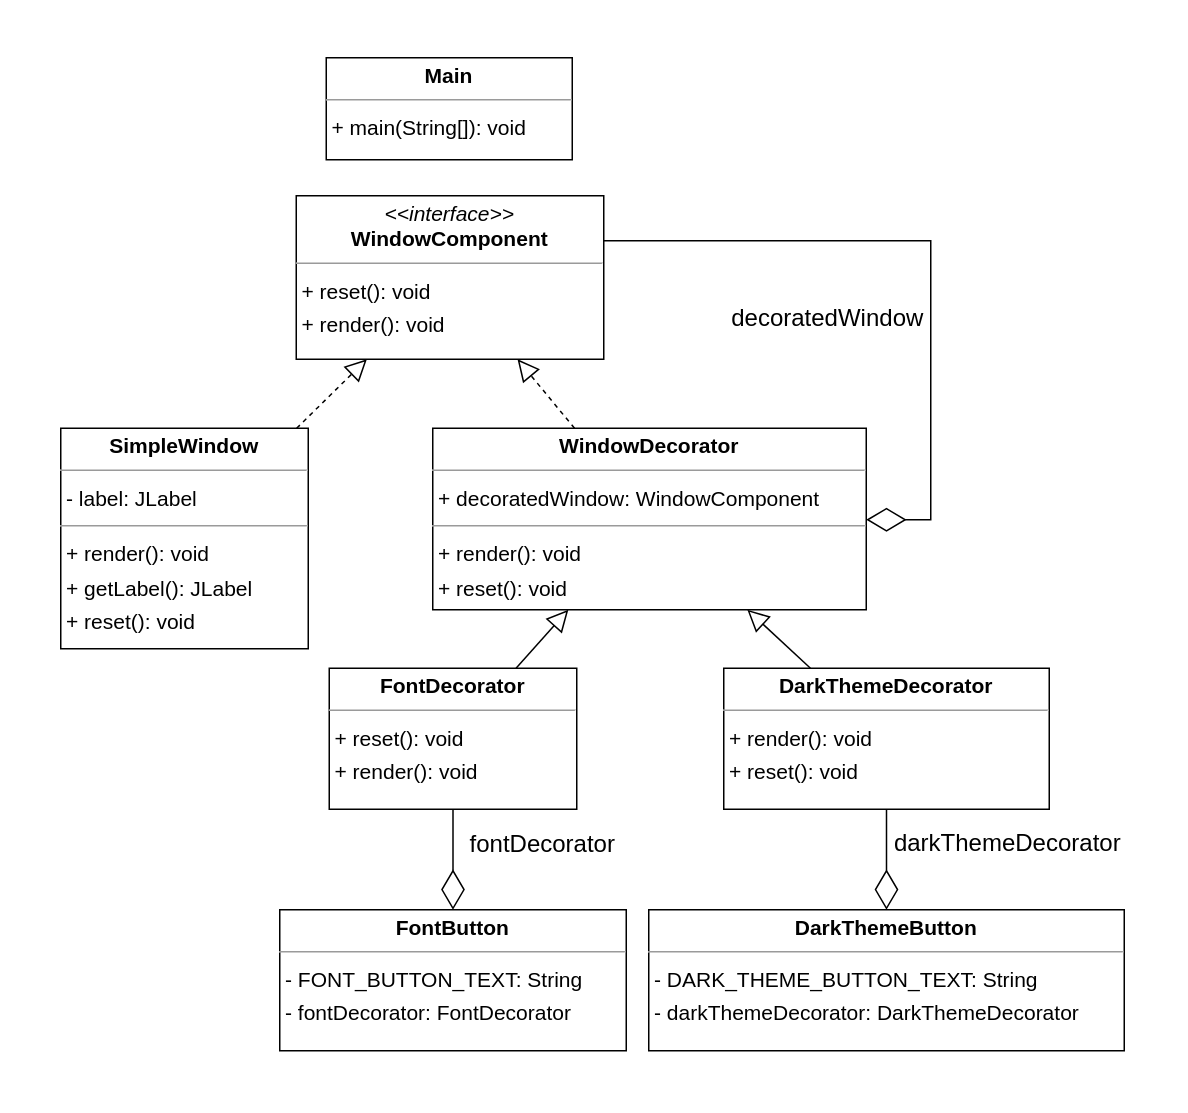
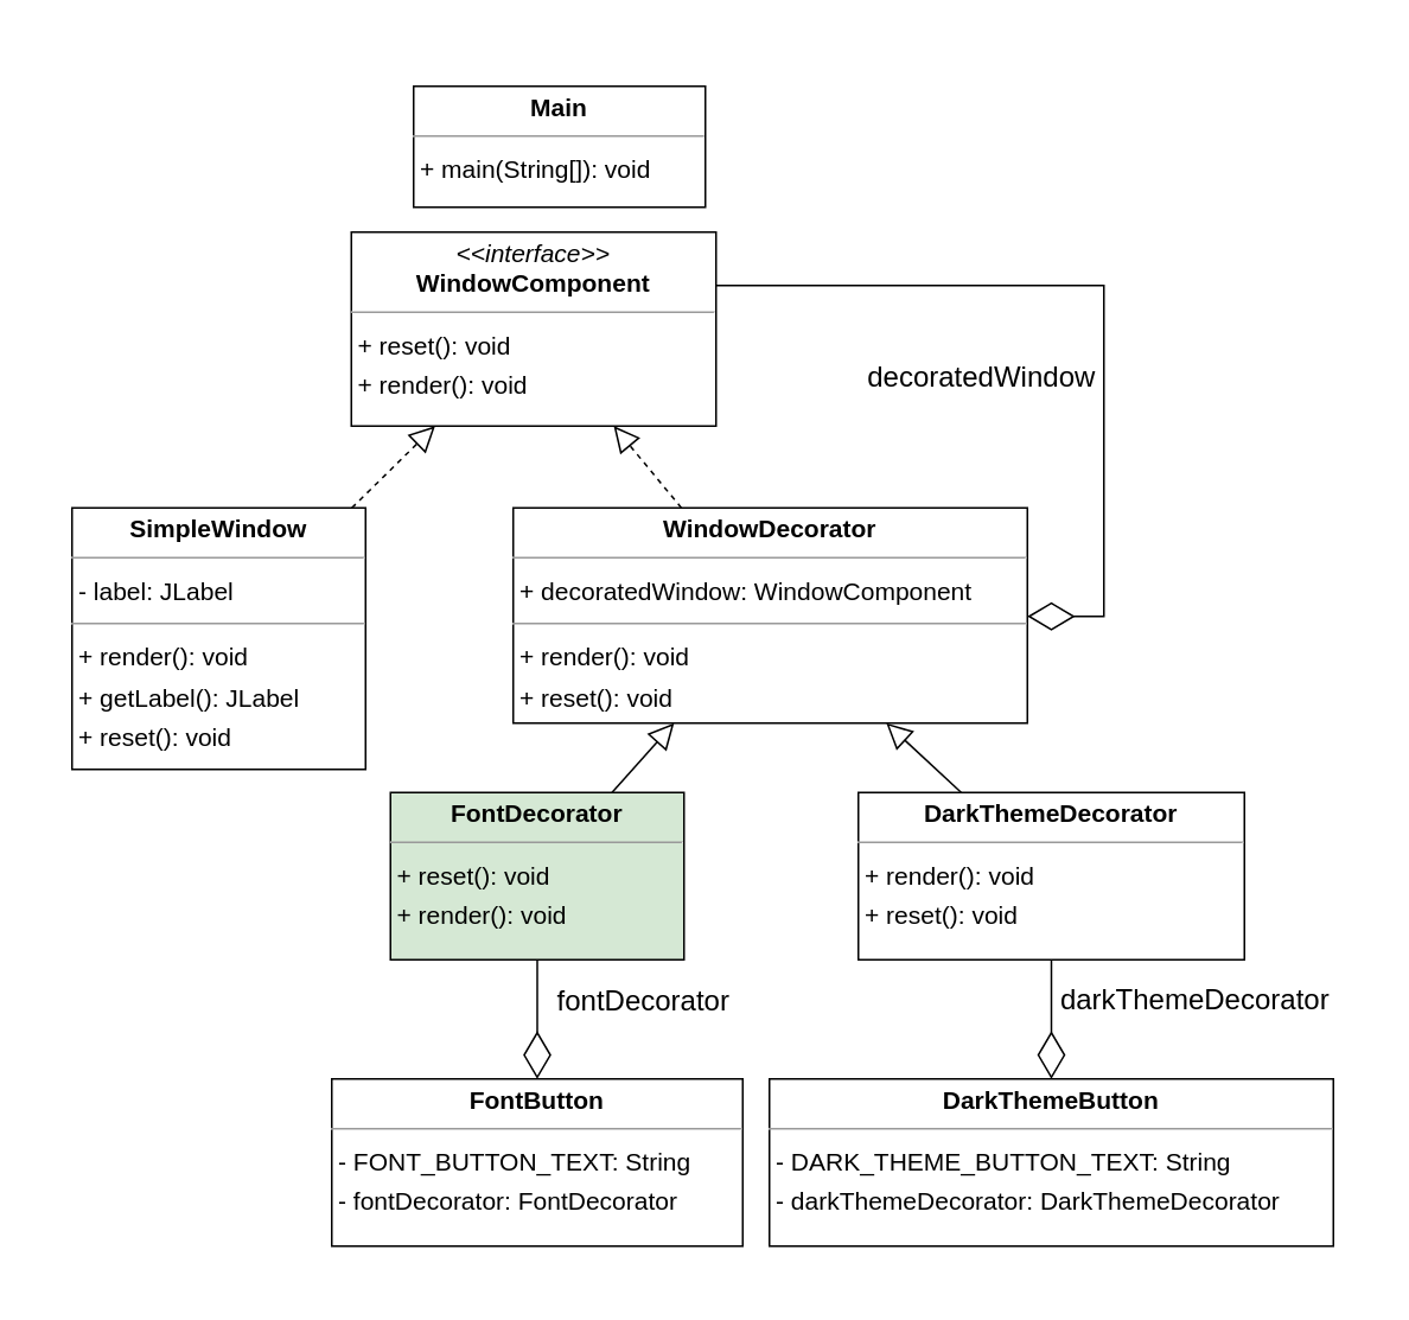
  <mxCell id="0" />
  <mxCell id="1" parent="0" />
  <mxCell id="2" value="&lt;p style=&quot;margin:0px;margin-top:4px;text-align:center;&quot;&gt;&lt;b&gt;DarkThemeButton&lt;/b&gt;&lt;/p&gt;&lt;hr size=&quot;1&quot;/&gt;&lt;p style=&quot;margin:0 0 0 4px;line-height:1.6;&quot;&gt;- DARK_THEME_BUTTON_TEXT: String&lt;br/&gt;- darkThemeDecorator: DarkThemeDecorator&lt;/p&gt;" style="verticalAlign=top;align=left;overflow=fill;fontSize=14;fontFamily=Helvetica;html=1;rounded=0;shadow=0;comic=0;labelBackgroundColor=none;strokeWidth=1;" parent="1" vertex="1"><mxGeometry x="432" y="606" width="317" height="94" as="geometry" /></mxCell>
  <mxCell id="3" value="&lt;p style=&quot;margin:0px;margin-top:4px;text-align:center;&quot;&gt;&lt;b&gt;DarkThemeDecorator&lt;/b&gt;&lt;/p&gt;&lt;hr size=&quot;1&quot;/&gt;&lt;p style=&quot;margin:0 0 0 4px;line-height:1.6;&quot;&gt;+ render(): void&lt;br/&gt;+ reset(): void&lt;/p&gt;" style="verticalAlign=top;align=left;overflow=fill;fontSize=14;fontFamily=Helvetica;html=1;rounded=0;shadow=0;comic=0;labelBackgroundColor=none;strokeWidth=1;" parent="1" vertex="1"><mxGeometry x="482" y="445" width="217" height="94" as="geometry" /></mxCell>
  <mxCell id="4" value="&lt;p style=&quot;margin:0px;margin-top:4px;text-align:center;&quot;&gt;&lt;b&gt;FontButton&lt;/b&gt;&lt;/p&gt;&lt;hr size=&quot;1&quot;/&gt;&lt;p style=&quot;margin:0 0 0 4px;line-height:1.6;&quot;&gt;- FONT_BUTTON_TEXT: String&lt;br/&gt;- fontDecorator: FontDecorator&lt;/p&gt;" style="verticalAlign=top;align=left;overflow=fill;fontSize=14;fontFamily=Helvetica;html=1;rounded=0;shadow=0;comic=0;labelBackgroundColor=none;strokeWidth=1;" parent="1" vertex="1"><mxGeometry x="186" y="606" width="231" height="94" as="geometry" /></mxCell>
- <mxCell id="5" value="&lt;p style=&quot;margin:0px;margin-top:4px;text-align:center;&quot;&gt;&lt;b&gt;FontDecorator&lt;/b&gt;&lt;/p&gt;&lt;hr size=&quot;1&quot;/&gt;&lt;p style=&quot;margin:0 0 0 4px;line-height:1.6;&quot;&gt;+ reset(): void&lt;br/&gt;+ render(): void&lt;/p&gt;" style="verticalAlign=top;align=left;overflow=fill;fontSize=14;fontFamily=Helvetica;html=1;rounded=0;shadow=0;comic=0;labelBackgroundColor=none;strokeWidth=1;" parent="1" vertex="1"><mxGeometry x="219" y="445" width="165" height="94" as="geometry" /></mxCell>
- <mxCell id="6" value="&lt;p style=&quot;margin:0px;margin-top:4px;text-align:center;&quot;&gt;&lt;b&gt;Main&lt;/b&gt;&lt;/p&gt;&lt;hr size=&quot;1&quot;/&gt;&lt;p style=&quot;margin:0 0 0 4px;line-height:1.6;&quot;&gt;+ main(String[]): void&lt;/p&gt;" style="verticalAlign=top;align=left;overflow=fill;fontSize=14;fontFamily=Helvetica;html=1;rounded=0;shadow=0;comic=0;labelBackgroundColor=none;strokeWidth=1;" parent="1" vertex="1"><mxGeometry x="217" y="38" width="164" height="68" as="geometry" /></mxCell>
+ <mxCell id="5" value="&lt;p style=&quot;margin:0px;margin-top:4px;text-align:center;&quot;&gt;&lt;b&gt;FontDecorator&lt;/b&gt;&lt;/p&gt;&lt;hr size=&quot;1&quot;/&gt;&lt;p style=&quot;margin:0 0 0 4px;line-height:1.6;&quot;&gt;+ reset(): void&lt;br/&gt;+ render(): void&lt;/p&gt;" style="verticalAlign=top;align=left;overflow=fill;fontSize=14;fontFamily=Helvetica;html=1;rounded=0;shadow=0;comic=0;labelBackgroundColor=none;strokeWidth=1;fillColor=#d5e8d4;" parent="1" vertex="1"><mxGeometry x="219" y="445" width="165" height="94" as="geometry" /></mxCell>
+ <mxCell id="6" value="&lt;p style=&quot;margin:0px;margin-top:4px;text-align:center;&quot;&gt;&lt;b&gt;Main&lt;/b&gt;&lt;/p&gt;&lt;hr size=&quot;1&quot;/&gt;&lt;p style=&quot;margin:0 0 0 4px;line-height:1.6;&quot;&gt;+ main(String[]): void&lt;/p&gt;" style="verticalAlign=top;align=left;overflow=fill;fontSize=14;fontFamily=Helvetica;html=1;rounded=0;shadow=0;comic=0;labelBackgroundColor=none;strokeWidth=1;" parent="1" vertex="1"><mxGeometry x="232" y="48" width="164" height="68" as="geometry" /></mxCell>
  <mxCell id="7" value="&lt;p style=&quot;margin:0px;margin-top:4px;text-align:center;&quot;&gt;&lt;b&gt;SimpleWindow&lt;/b&gt;&lt;/p&gt;&lt;hr size=&quot;1&quot;/&gt;&lt;p style=&quot;margin:0 0 0 4px;line-height:1.6;&quot;&gt;- label: JLabel&lt;/p&gt;&lt;hr size=&quot;1&quot;/&gt;&lt;p style=&quot;margin:0 0 0 4px;line-height:1.6;&quot;&gt;+ render(): void&lt;br/&gt;+ getLabel(): JLabel&lt;br/&gt;+ reset(): void&lt;/p&gt;" style="verticalAlign=top;align=left;overflow=fill;fontSize=14;fontFamily=Helvetica;html=1;rounded=0;shadow=0;comic=0;labelBackgroundColor=none;strokeWidth=1;" parent="1" vertex="1"><mxGeometry x="40" y="285" width="165" height="147" as="geometry" /></mxCell>
  <mxCell id="8" value="&lt;p style=&quot;margin:0px;margin-top:4px;text-align:center;&quot;&gt;&lt;i&gt;&amp;lt;&amp;lt;interface&amp;gt;&amp;gt;&lt;/i&gt;&lt;br/&gt;&lt;b&gt;WindowComponent&lt;/b&gt;&lt;/p&gt;&lt;hr size=&quot;1&quot;/&gt;&lt;p style=&quot;margin:0 0 0 4px;line-height:1.6;&quot;&gt;+ reset(): void&lt;br/&gt;+ render(): void&lt;/p&gt;" style="verticalAlign=top;align=left;overflow=fill;fontSize=14;fontFamily=Helvetica;html=1;rounded=0;shadow=0;comic=0;labelBackgroundColor=none;strokeWidth=1;" parent="1" vertex="1"><mxGeometry x="197" y="130" width="205" height="109" as="geometry" /></mxCell>
  <mxCell id="9" value="&lt;p style=&quot;margin:0px;margin-top:4px;text-align:center;&quot;&gt;&lt;b&gt;WindowDecorator&lt;/b&gt;&lt;/p&gt;&lt;hr size=&quot;1&quot;/&gt;&lt;p style=&quot;margin:0 0 0 4px;line-height:1.6;&quot;&gt;+ decoratedWindow: WindowComponent&lt;/p&gt;&lt;hr size=&quot;1&quot;/&gt;&lt;p style=&quot;margin:0 0 0 4px;line-height:1.6;&quot;&gt;+ render(): void&lt;br/&gt;+ reset(): void&lt;/p&gt;" style="verticalAlign=top;align=left;overflow=fill;fontSize=14;fontFamily=Helvetica;html=1;rounded=0;shadow=0;comic=0;labelBackgroundColor=none;strokeWidth=1;" parent="1" vertex="1"><mxGeometry x="288" y="285" width="289" height="121" as="geometry" /></mxCell>
  <mxCell id="10" value="" style="html=1;rounded=1;dashed=0;startArrow=none;endArrow=block;endSize=12;strokeColor=#000000;endFill=0;" parent="1" source="3" target="9" edge="1"><mxGeometry width="50" height="50" relative="1" as="geometry" /></mxCell>
  <mxCell id="11" value="" style="html=1;rounded=1;dashed=0;startArrow=none;endArrow=block;endSize=12;strokeColor=default;endFill=0;" parent="1" source="5" target="9" edge="1"><mxGeometry width="50" height="50" relative="1" as="geometry" /></mxCell>
  <mxCell id="12" value="" style="html=1;rounded=1;dashed=1;startArrow=none;endArrow=block;endSize=12;strokeColor=#000000;endFill=0;" parent="1" source="7" target="8" edge="1"><mxGeometry width="50" height="50" relative="1" as="geometry" /></mxCell>
  <mxCell id="13" value="" style="html=1;rounded=1;dashed=1;startArrow=none;endArrow=block;endSize=12;strokeColor=#000000;endFill=0;" parent="1" source="9" target="8" edge="1"><mxGeometry width="50" height="50" relative="1" as="geometry" /></mxCell>
  <mxCell id="14" value="" style="endArrow=diamondThin;endFill=0;endSize=24;html=1;rounded=0;fontSize=12;edgeStyle=orthogonalEdgeStyle;" edge="1" parent="1" source="8" target="9"><mxGeometry width="160" relative="1" as="geometry"><mxPoint x="580" y="140" as="sourcePoint" /><mxPoint x="740" y="140" as="targetPoint" /><Array as="points"><mxPoint x="620" y="160" /><mxPoint x="620" y="346" /></Array></mxGeometry></mxCell>
  <mxCell id="15" value="decoratedWindow" style="edgeLabel;html=1;align=center;verticalAlign=middle;resizable=0;points=[];fontSize=16;" vertex="1" connectable="0" parent="14"><mxGeometry x="-0.432" y="3" relative="1" as="geometry"><mxPoint x="21" y="53" as="offset" /></mxGeometry></mxCell>
  <mxCell id="16" value="" style="endArrow=diamondThin;endFill=0;endSize=24;html=1;rounded=0;fontSize=12;" edge="1" parent="1" source="3" target="2"><mxGeometry width="160" relative="1" as="geometry"><mxPoint x="610" y="180" as="sourcePoint" /><mxPoint x="785" y="366" as="targetPoint" /></mxGeometry></mxCell>
  <mxCell id="17" value="darkThemeDecorator" style="edgeLabel;html=1;align=center;verticalAlign=middle;resizable=0;points=[];fontSize=16;" vertex="1" connectable="0" parent="16"><mxGeometry x="-0.492" y="-2" relative="1" as="geometry"><mxPoint x="82" y="4" as="offset" /></mxGeometry></mxCell>
  <mxCell id="18" value="" style="endArrow=diamondThin;endFill=0;endSize=24;html=1;rounded=0;fontSize=12;" edge="1" parent="1" source="5" target="4"><mxGeometry width="160" relative="1" as="geometry"><mxPoint x="601" y="549" as="sourcePoint" /><mxPoint x="601" y="616" as="targetPoint" /></mxGeometry></mxCell>
  <mxCell id="19" value="fontDecorator" style="edgeLabel;html=1;align=center;verticalAlign=middle;resizable=0;points=[];fontSize=16;" vertex="1" connectable="0" parent="18"><mxGeometry x="-0.343" y="4" relative="1" as="geometry"><mxPoint x="55" as="offset" /></mxGeometry></mxCell>
  <mxCell id="20" value="" style="rounded=0;whiteSpace=wrap;html=1;fontSize=16;fillColor=none;strokeColor=none;" vertex="1" parent="1"><mxGeometry x="20" y="20" width="750" height="700" as="geometry" /></mxCell>
